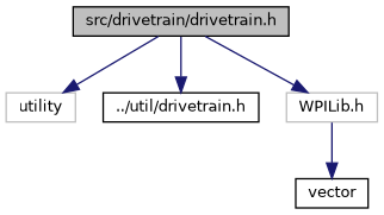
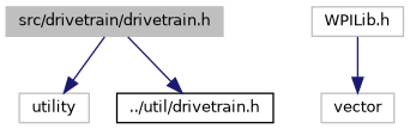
  digraph {
    node [color=grey75 fillcolor=white fontname=Helvetica fontsize=10 shape=record style=filled]
    edge [color=midnightblue fontname=Helvetica fontsize=10 labelfontname=Helvetica labelfontsize=10 style=solid]
-   n1 [color=black fillcolor=grey75 fontcolor=black height=0.2 label="src/drivetrain/drivetrain.h" width=0.4]
+   n1 [fillcolor=grey75 fontcolor=black height=0.2 label="src/drivetrain/drivetrain.h" width=0.4]
    n2 [height=0.2 label=utility width=0.4]
    n3 [color=black height=0.2 label="../util/drivetrain.h" width=0.4]
    n4 [height=0.2 label="WPILib.h" width=0.4]
-   n5 [color=black height=0.2 label=vector width=0.4]
+   n5 [height=0.2 label=vector width=0.4]
    n1 -> n2
    n1 -> n3
-   n1 -> n4
    n4 -> n5
  }
